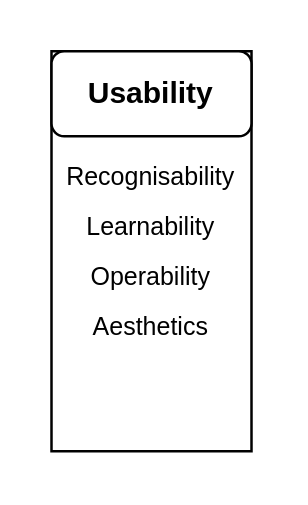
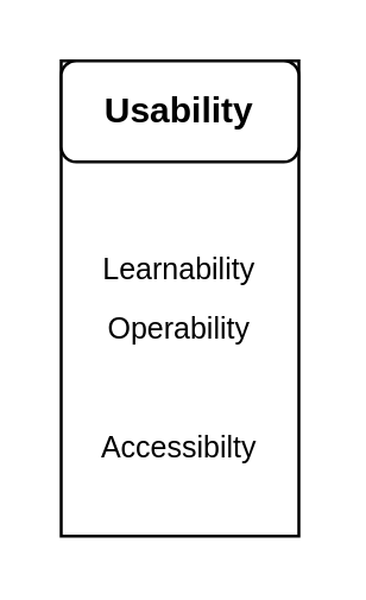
  <mxCell id="0" />
  <mxCell id="1" parent="0" />
  <mxCell id="2" value="" style="rounded=0;whiteSpace=wrap;html=1;container=1;recursiveResize=0;collapsible=0;" parent="1" vertex="1"><mxGeometry x="20" y="20" width="80" height="160" as="geometry" /></mxCell>
- <mxCell id="3" value="Recognisability" style="rounded=0;whiteSpace=wrap;html=1;strokeColor=none;fontSize=10;fillColor=none;" parent="2" vertex="1"><mxGeometry x="0.04" y="40" width="80" height="20" as="geometry" /></mxCell>
  <mxCell id="4" value="Learnability" style="rounded=0;whiteSpace=wrap;html=1;strokeColor=none;fontSize=10;fillColor=none;" parent="2" vertex="1"><mxGeometry x="0.04" y="60" width="80" height="20" as="geometry" /></mxCell>
  <mxCell id="5" value="Usability" style="whiteSpace=wrap;html=1;fontStyle=1;rounded=1;" parent="2" vertex="1"><mxGeometry width="80" height="34" as="geometry" /></mxCell>
  <mxCell id="6" value="Operability" style="rounded=0;whiteSpace=wrap;html=1;strokeColor=none;fontSize=10;fillColor=none;" parent="1" vertex="1"><mxGeometry x="20.04" y="100" width="80" height="20" as="geometry" /></mxCell>
- <mxCell id="7" value="Aesthetics" style="rounded=0;whiteSpace=wrap;html=1;strokeColor=none;fontSize=10;fillColor=none;" parent="1" vertex="1"><mxGeometry x="20.04" y="120" width="80" height="20" as="geometry" /></mxCell>
+ <mxCell id="8" value="Accessibilty" style="rounded=0;whiteSpace=wrap;html=1;strokeColor=none;fontSize=10;fillColor=none;" parent="1" vertex="1"><mxGeometry x="20.04" y="140" width="80" height="20" as="geometry" /></mxCell>
